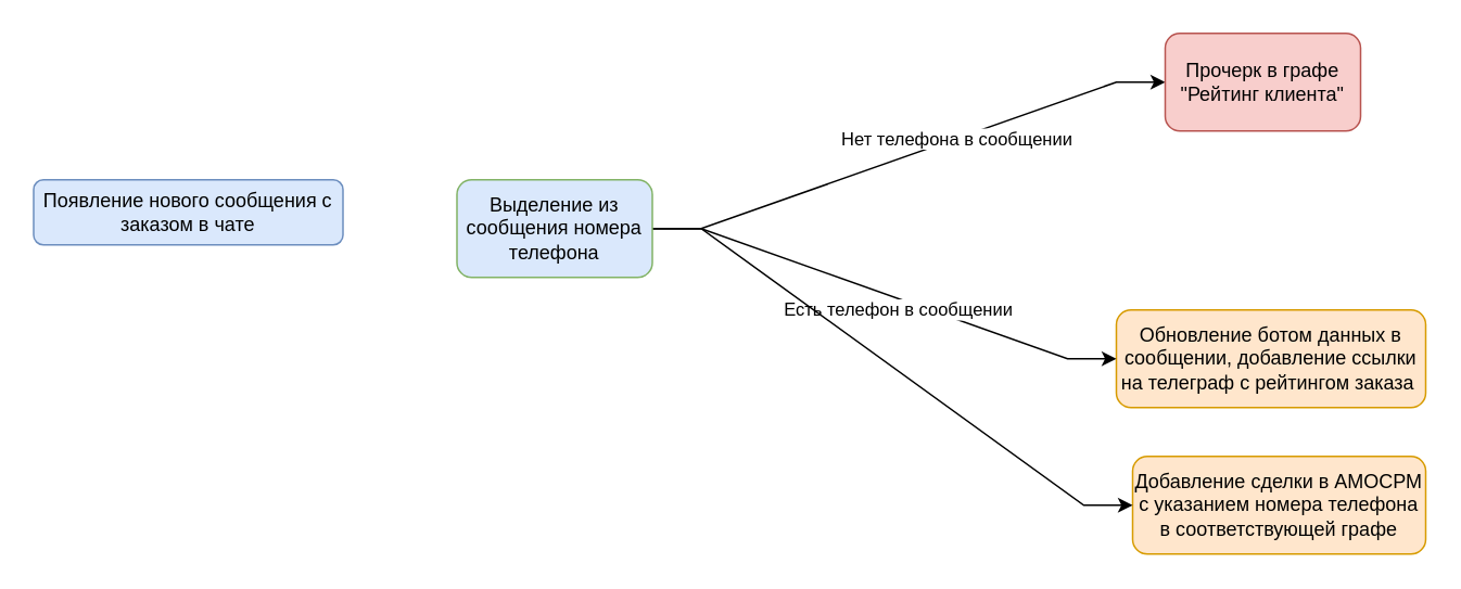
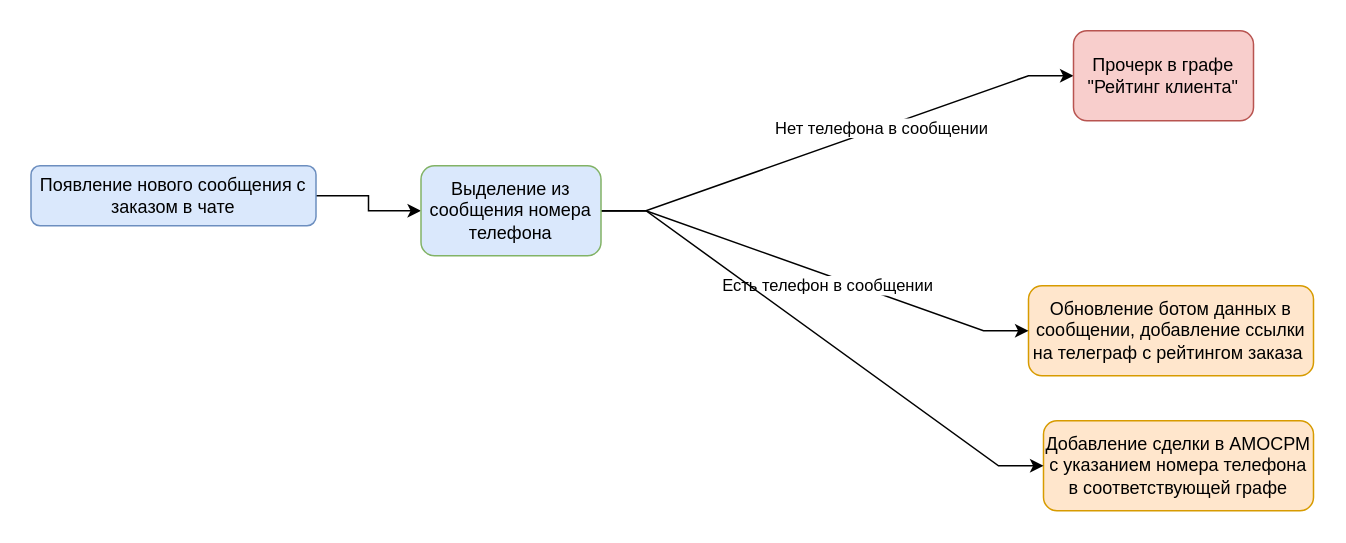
  <mxCell id="0" />
  <mxCell id="1" parent="0" />
+ <mxCell id="2" style="edgeStyle=orthogonalEdgeStyle;rounded=0;orthogonalLoop=1;jettySize=auto;html=1;entryX=0;entryY=0.5;entryDx=0;entryDy=0;" edge="1" parent="1" source="3" target="11"><mxGeometry relative="1" as="geometry" /></mxCell>
  <mxCell id="3" value="Появление нового сообщения с заказом в чате" style="rounded=1;whiteSpace=wrap;html=1;fillColor=#dae8fc;strokeColor=#6c8ebf;" vertex="1" parent="1"><mxGeometry x="20" y="110" width="190" height="40" as="geometry" /></mxCell>
  <mxCell id="4" value="Обновление ботом данных в сообщении, добавление ссылки на телеграф с рейтингом заказа&amp;nbsp; " style="rounded=1;whiteSpace=wrap;html=1;fillColor=#ffe6cc;strokeColor=#d79b00;" vertex="1" parent="1"><mxGeometry x="685" y="190" width="190" height="60" as="geometry" /></mxCell>
  <mxCell id="5" value="Добавление сделки в АМОСРМ с указанием номера телефона в соответствующей графе" style="rounded=1;whiteSpace=wrap;html=1;fillColor=#ffe6cc;strokeColor=#d79b00;" vertex="1" parent="1"><mxGeometry x="695" y="280" width="180" height="60" as="geometry" /></mxCell>
  <mxCell id="6" style="edgeStyle=entityRelationEdgeStyle;rounded=0;orthogonalLoop=1;jettySize=auto;html=1;" edge="1" parent="1" source="11" target="4"><mxGeometry relative="1" as="geometry"><mxPoint x="680" y="40" as="targetPoint" /></mxGeometry></mxCell>
  <mxCell id="7" value="Есть телефон в сообщении" style="edgeLabel;html=1;align=center;verticalAlign=middle;resizable=0;points=[];labelBorderColor=none;" vertex="1" connectable="0" parent="6"><mxGeometry x="-0.083" y="-1" relative="1" as="geometry"><mxPoint x="19.52" y="13.21" as="offset" /></mxGeometry></mxCell>
  <mxCell id="8" style="edgeStyle=entityRelationEdgeStyle;rounded=0;orthogonalLoop=1;jettySize=auto;html=1;" edge="1" parent="1" source="11" target="12"><mxGeometry relative="1" as="geometry" /></mxCell>
  <mxCell id="9" value="Нет телефона в сообщении" style="edgeLabel;html=1;align=center;verticalAlign=middle;resizable=0;points=[];" vertex="1" connectable="0" parent="8"><mxGeometry x="0.189" relative="1" as="geometry"><mxPoint as="offset" /></mxGeometry></mxCell>
  <mxCell id="10" style="edgeStyle=entityRelationEdgeStyle;rounded=0;orthogonalLoop=1;jettySize=auto;html=1;" edge="1" parent="1" source="11" target="5"><mxGeometry relative="1" as="geometry" /></mxCell>
  <mxCell id="11" value="Выделение из сообщения номера телефона " style="rounded=1;whiteSpace=wrap;html=1;fillColor=#dae8fc;strokeColor=#82b366;" vertex="1" parent="1"><mxGeometry x="280" y="110" width="120" height="60" as="geometry" /></mxCell>
  <mxCell id="12" value="Прочерк в графе &quot;Рейтинг клиента&quot;" style="rounded=1;whiteSpace=wrap;html=1;fillColor=#f8cecc;strokeColor=#b85450;" vertex="1" parent="1"><mxGeometry x="715" y="20" width="120" height="60" as="geometry" /></mxCell>
